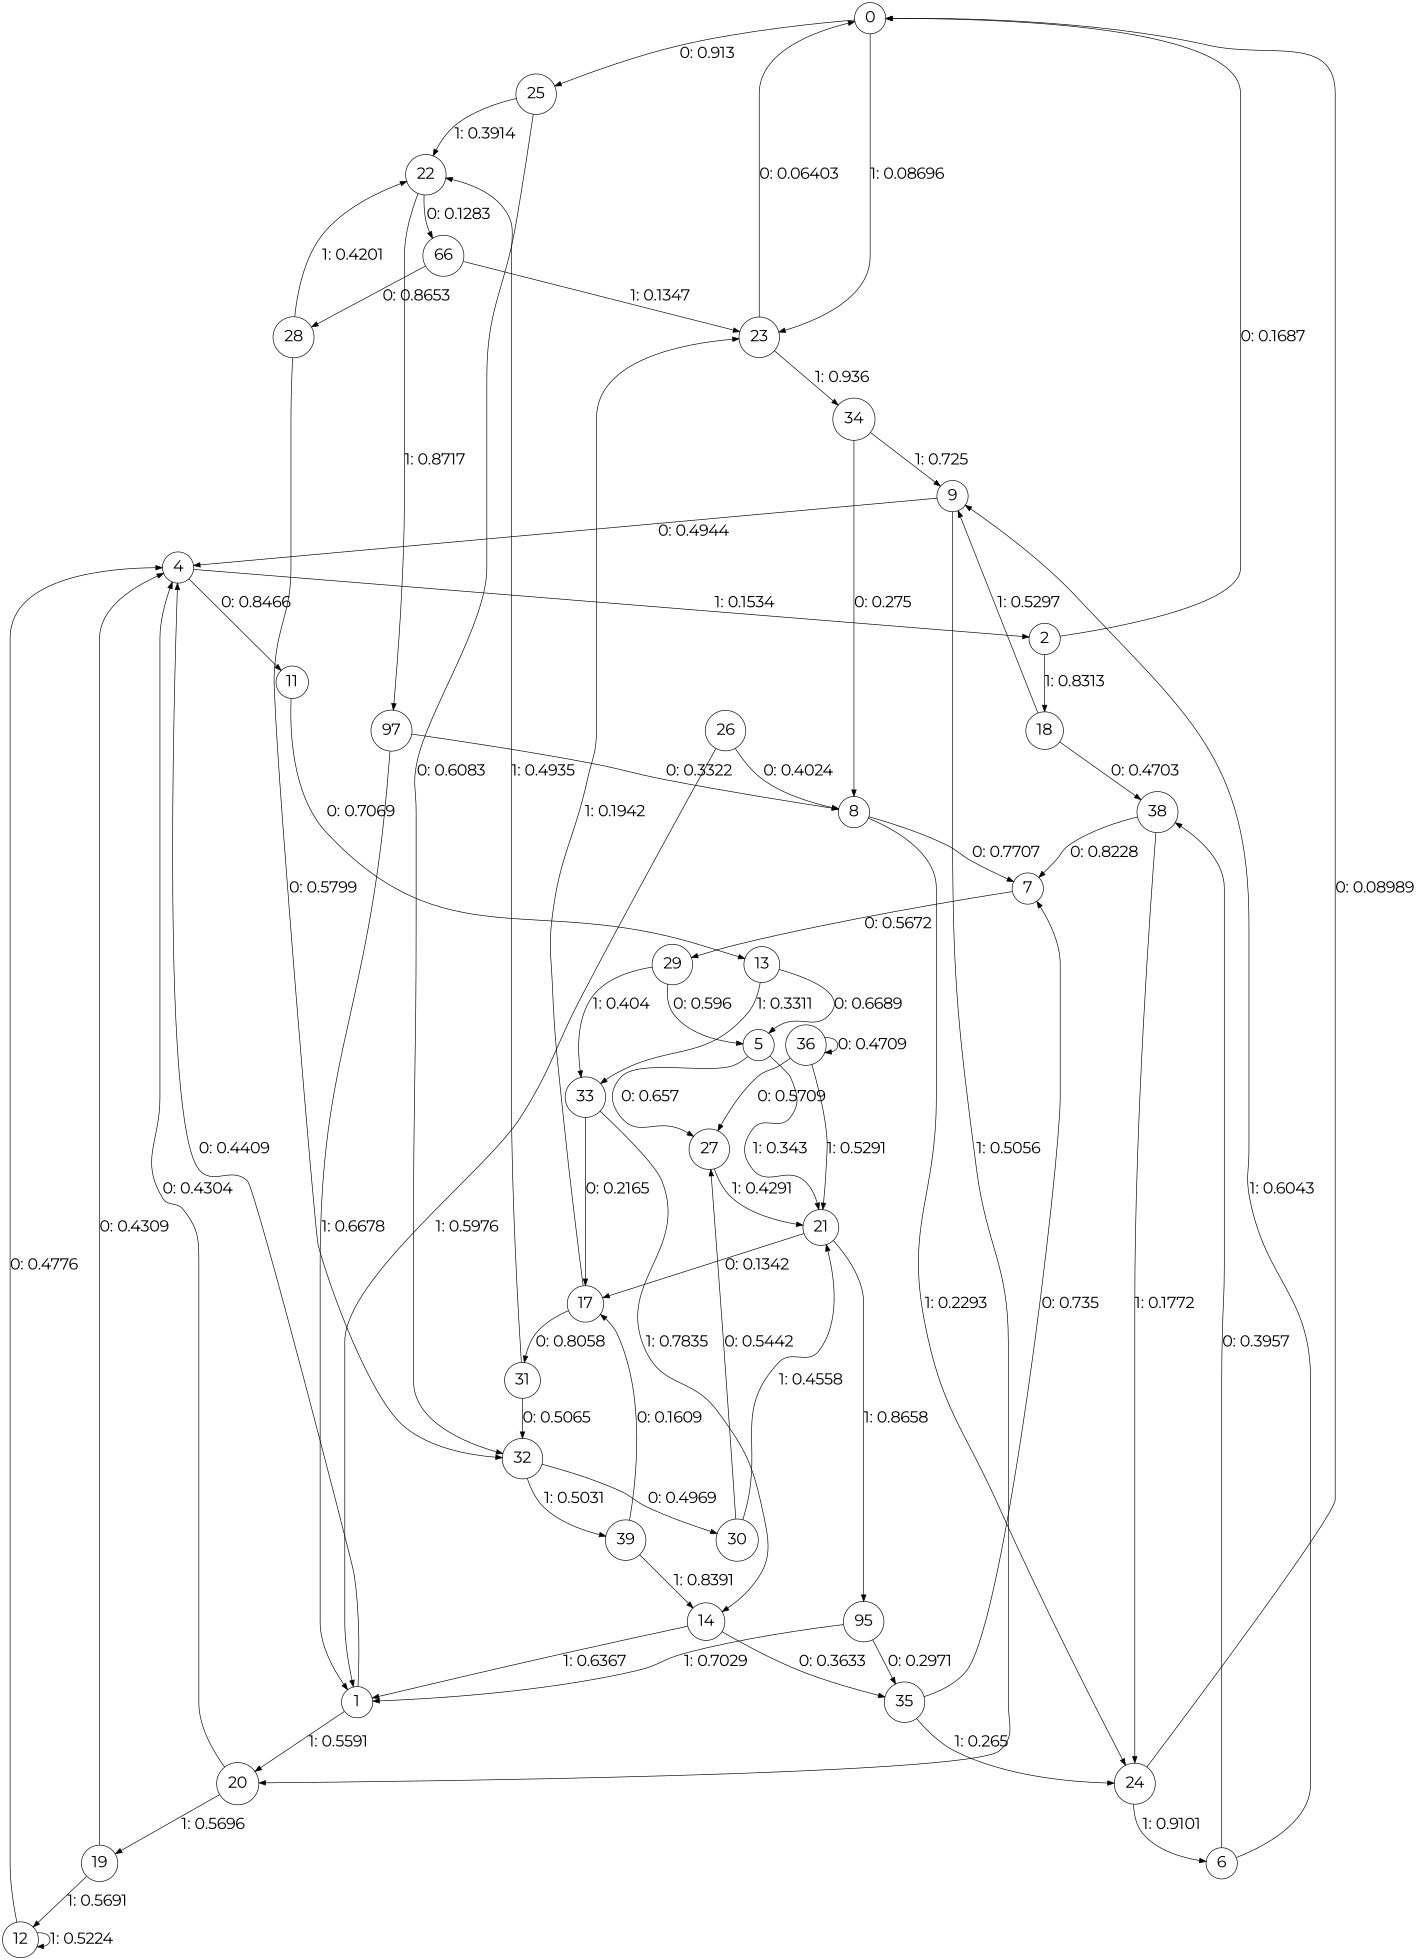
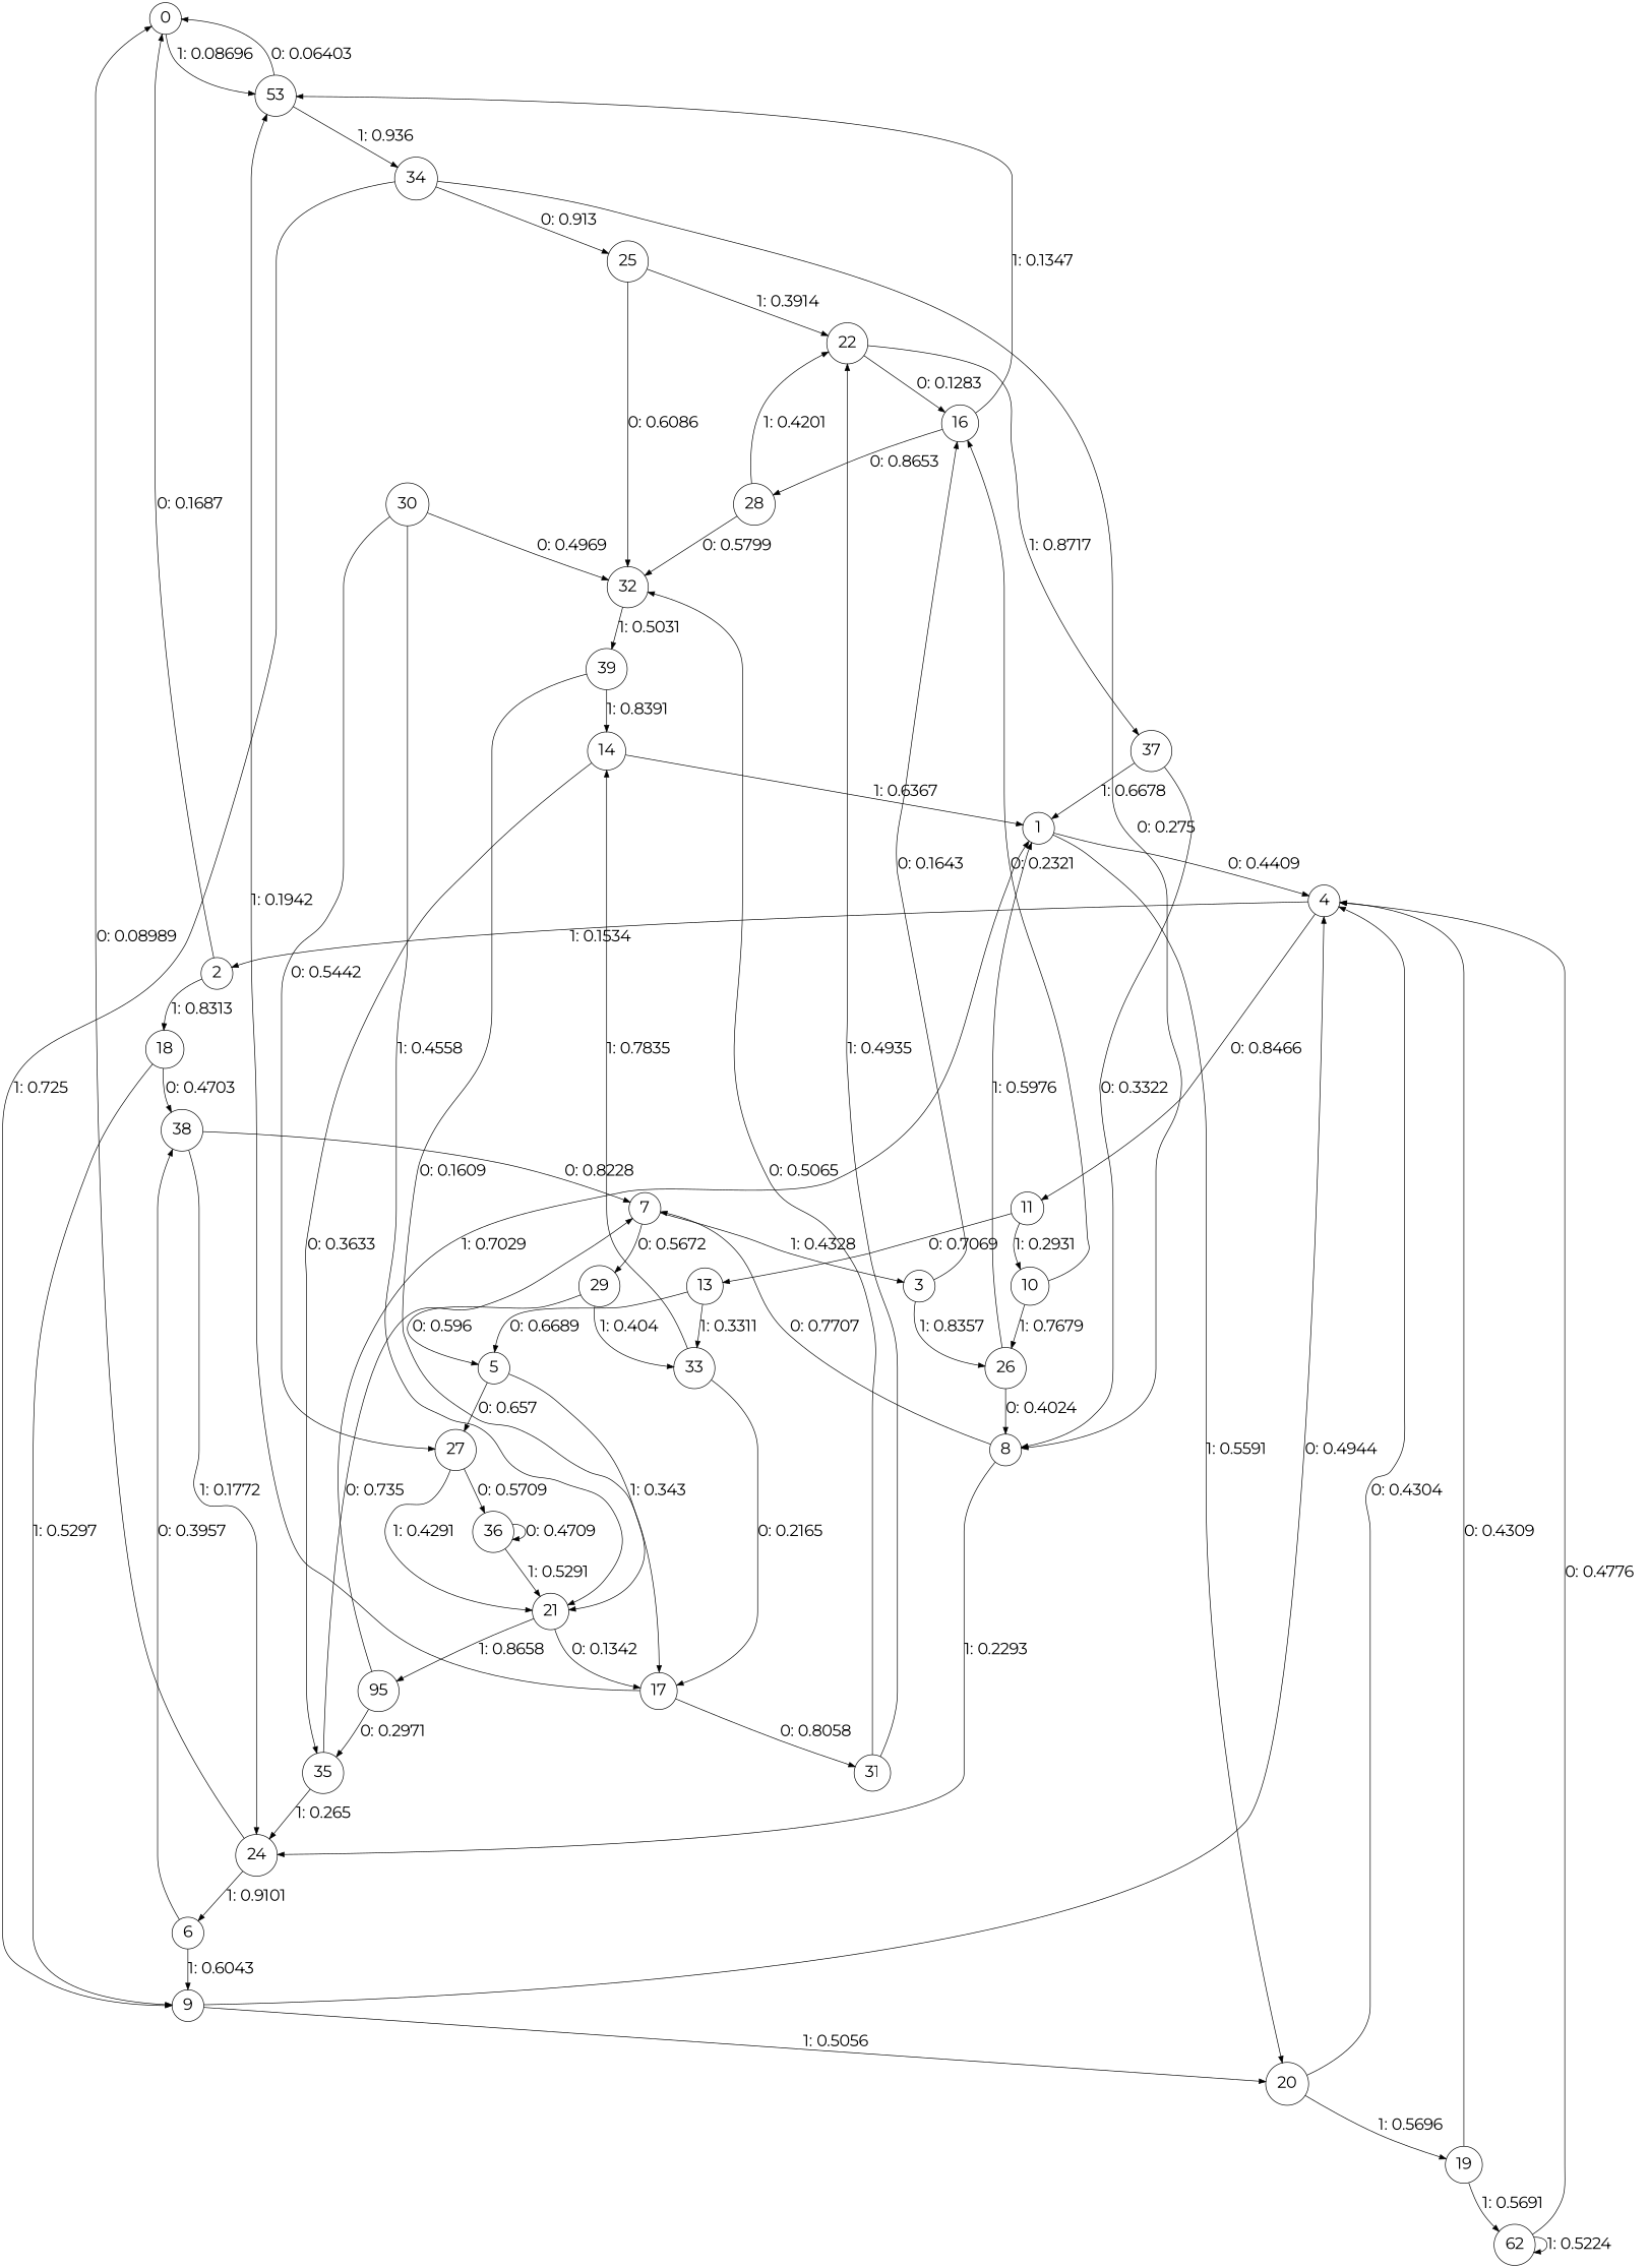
  digraph {
    fontname=Montserrat
    node [fontname=Montserrat fontsize=24 shape=circle]
    edge [fontname=Montserrat fontsize=24]
    0
    25
-   23
+   23 [label=53]
    22
    32
    34
-   16 [label=66]
-   37 [label=97]
+   16
+   37
    30
    39
    9
    8
    1
    4
    20
    2
    11
    19
    18
+   10
    13
-   12
+   12 [label=62]
    38
    7
    24
+   3
    26
    28
    5
    33
    27
    21
    36
    n34 [label=95]
    17
    35
    31
    6
    29
    14
-   0 -> 25 [label="0: 0.913    "]
+   34 -> 25 [label="0: 0.913    "]
    0 -> 23 [label="1: 0.08696  "]
    25 -> 22 [label="1: 0.3914   "]
-   25 -> 32 [label="0: 0.6083   "]
+   25 -> 32 [label="0: 0.6086   "]
    23 -> 0 [label="0: 0.06403  "]
    23 -> 34 [label="1: 0.936    "]
    22 -> 16 [label="0: 0.1283   "]
    22 -> 37 [label="1: 0.8717   "]
-   32 -> 30 [label="0: 0.4969   "]
+   30 -> 32 [label="0: 0.4969   "]
    32 -> 39 [label="1: 0.5031   "]
    34 -> 9 [label="1: 0.725    "]
    34 -> 8 [label="0: 0.275    "]
    16 -> 23 [label="1: 0.1347   "]
    16 -> 28 [label="0: 0.8653   "]
    37 -> 8 [label="0: 0.3322   "]
    37 -> 1 [label="1: 0.6678   "]
    30 -> 27 [label="0: 0.5442   "]
    30 -> 21 [label="1: 0.4558   "]
    39 -> 17 [label="0: 0.1609   "]
    39 -> 14 [label="1: 0.8391   "]
    9 -> 4 [label="0: 0.4944   "]
    9 -> 20 [label="1: 0.5056   "]
    8 -> 7 [label="0: 0.7707   "]
    8 -> 24 [label="1: 0.2293   "]
    1 -> 4 [label="0: 0.4409   "]
    1 -> 20 [label="1: 0.5591   "]
    4 -> 2 [label="1: 0.1534   "]
    4 -> 11 [label="0: 0.8466   "]
    20 -> 4 [label="0: 0.4304   "]
    20 -> 19 [label="1: 0.5696   "]
    2 -> 0 [label="0: 0.1687   "]
    2 -> 18 [label="1: 0.8313   "]
+   11 -> 10 [label="1: 0.2931   "]
    11 -> 13 [label="0: 0.7069   "]
    19 -> 4 [label="0: 0.4309   "]
    19 -> 12 [label="1: 0.5691   "]
    18 -> 9 [label="1: 0.5297   "]
    18 -> 38 [label="0: 0.4703   "]
+   10 -> 16 [label="0: 0.2321   "]
+   10 -> 26 [label="1: 0.7679   "]
    13 -> 5 [label="0: 0.6689   "]
    13 -> 33 [label="1: 0.3311   "]
    12 -> 4 [label="0: 0.4776   "]
    12 -> 12 [label="1: 0.5224   "]
    38 -> 7 [label="0: 0.8228   "]
    38 -> 24 [label="1: 0.1772   "]
+   7 -> 3 [label="1: 0.4328   "]
    7 -> 29 [label="0: 0.5672   "]
    24 -> 0 [label="0: 0.08989  "]
    24 -> 6 [label="1: 0.9101   "]
+   3 -> 16 [label="0: 0.1643   "]
+   3 -> 26 [label="1: 0.8357   "]
    26 -> 8 [label="0: 0.4024   "]
    26 -> 1 [label="1: 0.5976   "]
    28 -> 22 [label="1: 0.4201   "]
    28 -> 32 [label="0: 0.5799   "]
    5 -> 27 [label="0: 0.657    "]
    5 -> 21 [label="1: 0.343    "]
    33 -> 17 [label="0: 0.2165   "]
    33 -> 14 [label="1: 0.7835   "]
    27 -> 21 [label="1: 0.4291   "]
-   36 -> 27 [label="0: 0.5709   "]
+   27 -> 36 [label="0: 0.5709   "]
    21 -> n34 [label="1: 0.8658   "]
    21 -> 17 [label="0: 0.1342   "]
    36 -> 21 [label="1: 0.5291   "]
    36 -> 36 [label="0: 0.4709   "]
    n34 -> 1 [label="1: 0.7029   "]
    n34 -> 35 [label="0: 0.2971   "]
    17 -> 23 [label="1: 0.1942   "]
    17 -> 31 [label="0: 0.8058   "]
    35 -> 7 [label="0: 0.735    "]
    35 -> 24 [label="1: 0.265    "]
    31 -> 22 [label="1: 0.4935   "]
    31 -> 32 [label="0: 0.5065   "]
    6 -> 9 [label="1: 0.6043   "]
    6 -> 38 [label="0: 0.3957   "]
    29 -> 5 [label="0: 0.596    "]
    29 -> 33 [label="1: 0.404    "]
    14 -> 1 [label="1: 0.6367   "]
    14 -> 35 [label="0: 0.3633   "]
  }
